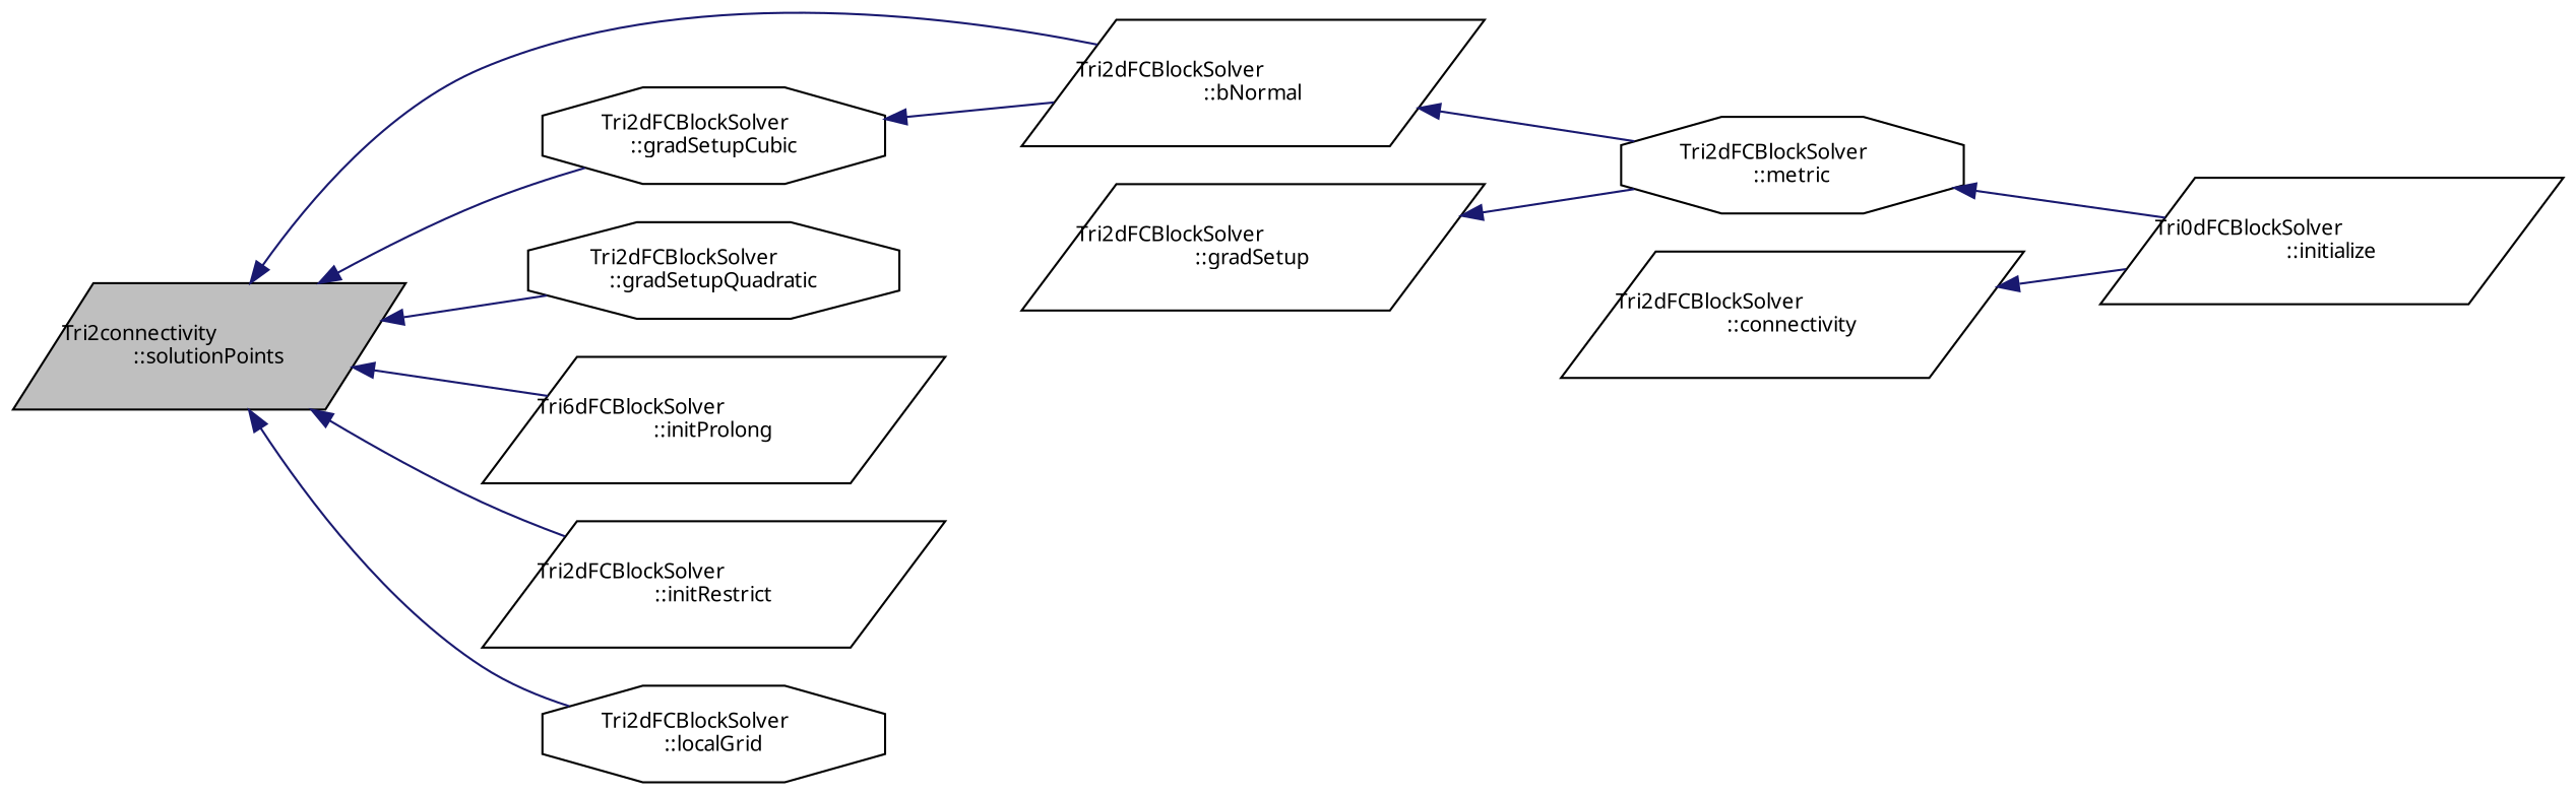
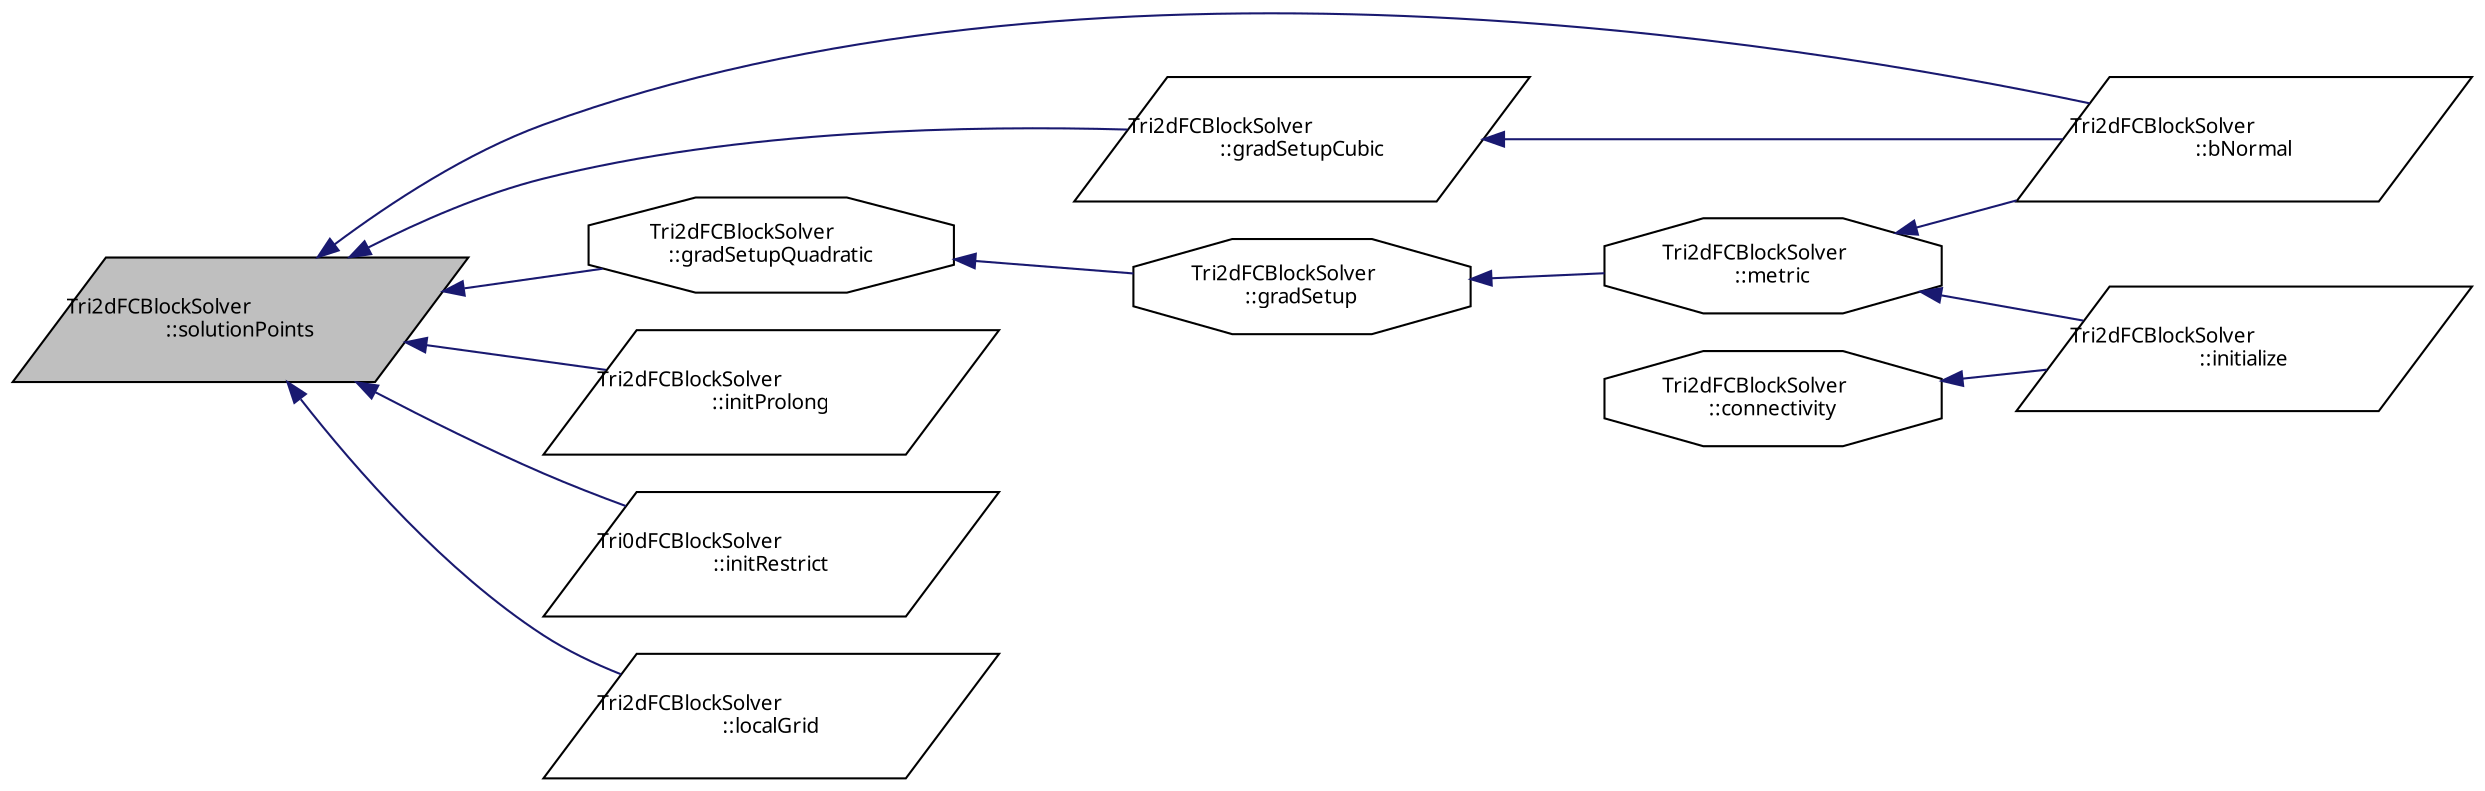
  digraph {
    fontname="Noto Sans"
    rankdir=LR
    node [color=black fillcolor=white fontname="Noto Sans" fontsize=10 shape=parallelogram style=filled]
    edge [color=midnightblue dir=back fontname="Noto Sans" fontsize=10 labelfontname=Helvetica labelfontsize=10 style=solid]
-   n1 [fillcolor=grey75 fontcolor=black height=0.2 label="Tri2connectivity\l::solutionPoints" width=0.4]
+   n1 [fillcolor=grey75 fontcolor=black height=0.2 label="Tri2dFCBlockSolver\l::solutionPoints" width=0.4]
    n2 [height=0.2 label="Tri2dFCBlockSolver\l::bNormal" width=0.4]
-   n3 [height=0.2 label="Tri2dFCBlockSolver\l::gradSetupCubic" shape=octagon width=0.4]
+   n3 [height=0.2 label="Tri2dFCBlockSolver\l::gradSetupCubic" width=0.4]
    n4 [height=0.2 label="Tri2dFCBlockSolver\l::gradSetupQuadratic" shape=octagon width=0.4]
-   n5 [height=0.2 label="Tri6dFCBlockSolver\l::initProlong" width=0.4]
-   n6 [height=0.2 label="Tri2dFCBlockSolver\l::initRestrict" width=0.4]
-   n7 [height=0.2 label="Tri2dFCBlockSolver\l::localGrid" shape=octagon width=0.4]
+   n5 [height=0.2 label="Tri2dFCBlockSolver\l::initProlong" width=0.4]
+   n6 [height=0.2 label="Tri0dFCBlockSolver\l::initRestrict" width=0.4]
+   n7 [height=0.2 label="Tri2dFCBlockSolver\l::localGrid" width=0.4]
    n8 [height=0.2 label="Tri2dFCBlockSolver\l::metric" shape=octagon width=0.4]
-   n9 [height=0.2 label="Tri2dFCBlockSolver\l::gradSetup" width=0.4]
-   n10 [height=0.2 label="Tri0dFCBlockSolver\l::initialize" width=0.4]
-   n11 [height=0.2 label="Tri2dFCBlockSolver\l::connectivity" width=0.4]
+   n9 [height=0.2 label="Tri2dFCBlockSolver\l::gradSetup" shape=octagon width=0.4]
+   n10 [height=0.2 label="Tri2dFCBlockSolver\l::initialize" width=0.4]
+   n11 [height=0.2 label="Tri2dFCBlockSolver\l::connectivity" shape=octagon width=0.4]
    n1 -> n2
    n1 -> n3
    n1 -> n4
    n1 -> n5
    n1 -> n6
    n1 -> n7
-   n2 -> n8
+   n8 -> n2
    n3 -> n2
+   n4 -> n9
    n8 -> n10
    n9 -> n8
    n11 -> n10
  }
